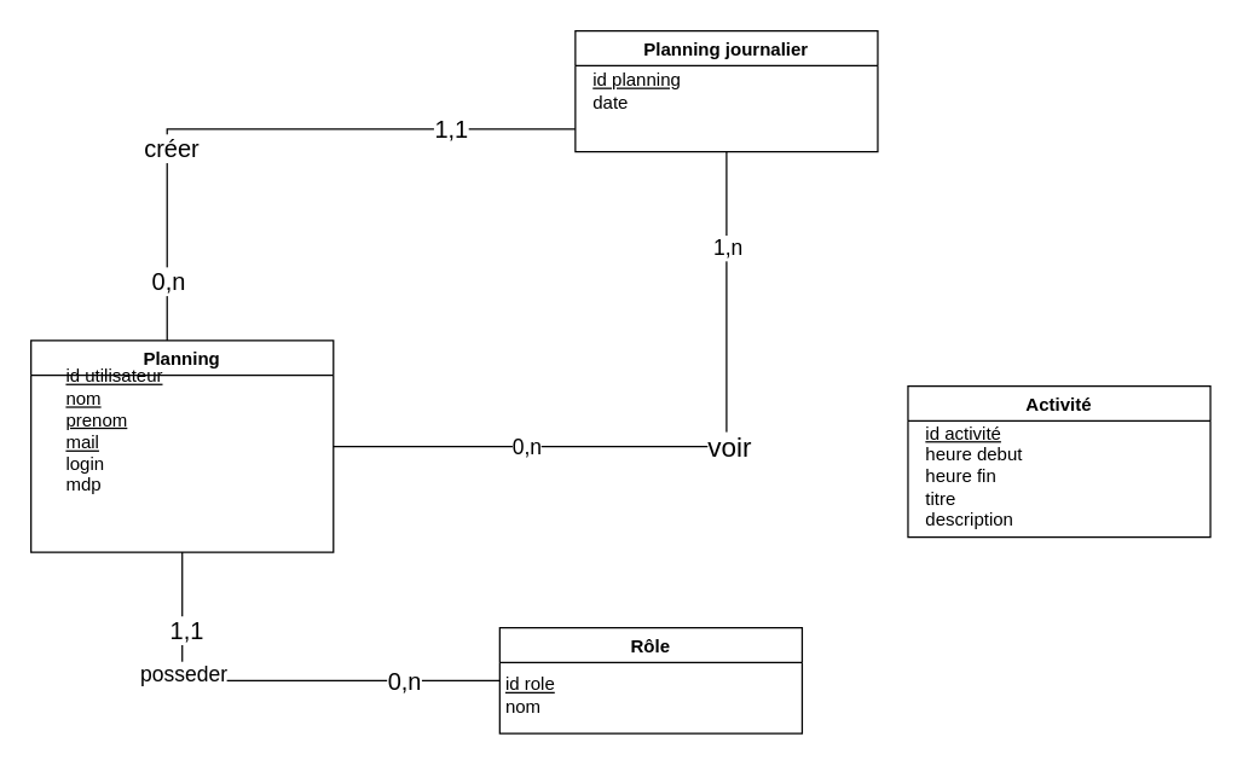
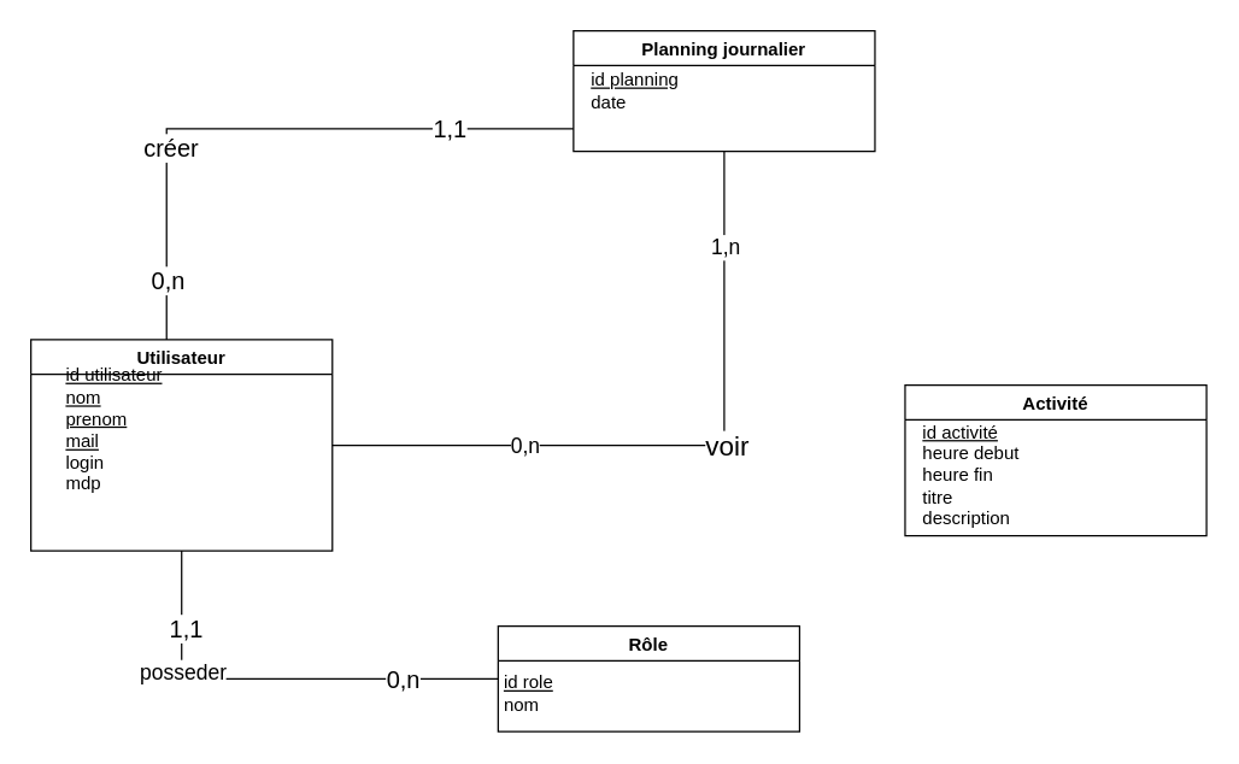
  <mxCell id="0" />
  <mxCell id="1" parent="0" />
  <mxCell id="2" style="edgeStyle=orthogonalEdgeStyle;rounded=0;orthogonalLoop=1;jettySize=auto;html=1;endArrow=none;endFill=0;" edge="1" parent="1" source="14"><mxGeometry relative="1" as="geometry"><mxPoint x="250" y="135" as="sourcePoint" /><mxPoint x="380" y="85" as="targetPoint" /><Array as="points"><mxPoint x="110" y="85" /></Array></mxGeometry></mxCell>
  <mxCell id="3" value="créer" style="edgeLabel;html=1;align=center;verticalAlign=middle;resizable=0;points=[];fontSize=16;" vertex="1" connectable="0" parent="2"><mxGeometry x="-0.374" y="-2" relative="1" as="geometry"><mxPoint as="offset" /></mxGeometry></mxCell>
  <mxCell id="4" value="0,n" style="edgeLabel;html=1;align=center;verticalAlign=middle;resizable=0;points=[];fontSize=16;" vertex="1" connectable="0" parent="2"><mxGeometry x="-0.805" relative="1" as="geometry"><mxPoint as="offset" /></mxGeometry></mxCell>
  <mxCell id="5" value="1,1" style="edgeLabel;html=1;align=center;verticalAlign=middle;resizable=0;points=[];fontSize=16;" vertex="1" connectable="0" parent="2"><mxGeometry x="0.595" y="1" relative="1" as="geometry"><mxPoint as="offset" /></mxGeometry></mxCell>
  <mxCell id="6" style="edgeStyle=orthogonalEdgeStyle;rounded=0;orthogonalLoop=1;jettySize=auto;html=1;exitX=0.5;exitY=1;exitDx=0;exitDy=0;entryX=0;entryY=0.5;entryDx=0;entryDy=0;endArrow=none;endFill=0;" edge="1" parent="1" source="14" target="20"><mxGeometry relative="1" as="geometry" /></mxCell>
  <mxCell id="7" value="posseder" style="edgeLabel;html=1;align=center;verticalAlign=middle;resizable=0;points=[];fontSize=14;" vertex="1" connectable="0" parent="6"><mxGeometry x="0.407" y="1" relative="1" as="geometry"><mxPoint x="-123" y="-4" as="offset" /></mxGeometry></mxCell>
  <mxCell id="8" value="0,n" style="edgeLabel;html=1;align=center;verticalAlign=middle;resizable=0;points=[];fontSize=16;" vertex="1" connectable="0" parent="6"><mxGeometry x="0.564" relative="1" as="geometry"><mxPoint as="offset" /></mxGeometry></mxCell>
  <mxCell id="9" value="1,1" style="edgeLabel;html=1;align=center;verticalAlign=middle;resizable=0;points=[];fontSize=16;" vertex="1" connectable="0" parent="6"><mxGeometry x="-0.657" y="2" relative="1" as="geometry"><mxPoint as="offset" /></mxGeometry></mxCell>
  <mxCell id="10" style="edgeStyle=orthogonalEdgeStyle;rounded=0;orthogonalLoop=1;jettySize=auto;html=1;exitX=1;exitY=0.5;exitDx=0;exitDy=0;entryX=0.5;entryY=1;entryDx=0;entryDy=0;endArrow=none;endFill=0;" edge="1" parent="1" source="14" target="18"><mxGeometry relative="1" as="geometry" /></mxCell>
  <mxCell id="11" value="voir" style="edgeLabel;html=1;align=center;verticalAlign=middle;resizable=0;points=[];fontSize=18;" vertex="1" connectable="0" parent="10"><mxGeometry x="0.3" y="-1" relative="1" as="geometry"><mxPoint y="36" as="offset" /></mxGeometry></mxCell>
  <mxCell id="12" value="0,n" style="edgeLabel;html=1;align=center;verticalAlign=middle;resizable=0;points=[];fontSize=14;" vertex="1" connectable="0" parent="10"><mxGeometry x="-0.44" relative="1" as="geometry"><mxPoint as="offset" /></mxGeometry></mxCell>
  <mxCell id="13" value="1,n" style="edgeLabel;html=1;align=center;verticalAlign=middle;resizable=0;points=[];fontSize=14;" vertex="1" connectable="0" parent="10"><mxGeometry x="0.725" relative="1" as="geometry"><mxPoint as="offset" /></mxGeometry></mxCell>
- <mxCell id="14" value="Planning" style="swimlane;" vertex="1" parent="1"><mxGeometry x="20" y="225" width="200" height="140" as="geometry"><mxRectangle x="310" y="610" width="130" height="23" as="alternateBounds" /></mxGeometry></mxCell>
+ <mxCell id="14" value="Utilisateur" style="swimlane;" vertex="1" parent="1"><mxGeometry x="20" y="225" width="200" height="140" as="geometry"><mxRectangle x="310" y="610" width="130" height="23" as="alternateBounds" /></mxGeometry></mxCell>
  <mxCell id="15" value="&lt;div style=&quot;text-align: left&quot;&gt;&lt;span&gt;&lt;u&gt;id utilisateur&lt;/u&gt;&lt;/span&gt;&lt;/div&gt;&lt;div style=&quot;text-align: left&quot;&gt;&lt;span&gt;&lt;u&gt;nom&lt;/u&gt;&lt;/span&gt;&lt;/div&gt;&lt;div style=&quot;text-align: left&quot;&gt;&lt;span&gt;&lt;u&gt;prenom&lt;/u&gt;&lt;/span&gt;&lt;/div&gt;&lt;div style=&quot;text-align: left&quot;&gt;&lt;span&gt;&lt;u&gt;mail&lt;/u&gt;&lt;/span&gt;&lt;/div&gt;&lt;div style=&quot;text-align: left&quot;&gt;&lt;span&gt;login&lt;/span&gt;&lt;/div&gt;&lt;div style=&quot;text-align: left&quot;&gt;&lt;span&gt;mdp&lt;/span&gt;&lt;/div&gt;" style="text;html=1;align=center;verticalAlign=middle;resizable=0;points=[];autosize=1;strokeColor=none;" vertex="1" parent="14"><mxGeometry x="15" y="15" width="80" height="90" as="geometry" /></mxCell>
  <mxCell id="16" value="Activité" style="swimlane;" vertex="1" parent="1"><mxGeometry x="600" y="255" width="200" height="100" as="geometry" /></mxCell>
  <mxCell id="17" value="&lt;u&gt;id activité&lt;/u&gt;&lt;br&gt;heure debut&lt;br&gt;heure fin&lt;br&gt;&lt;div&gt;&lt;span&gt;titre&lt;/span&gt;&lt;/div&gt;description" style="text;html=1;align=left;verticalAlign=middle;resizable=0;points=[];autosize=1;strokeColor=none;" vertex="1" parent="16"><mxGeometry x="10" y="20" width="80" height="80" as="geometry" /></mxCell>
  <mxCell id="18" value="Planning journalier" style="swimlane;startSize=23;" vertex="1" parent="1"><mxGeometry x="380" y="20" width="200" height="80" as="geometry" /></mxCell>
  <mxCell id="19" value="&lt;u&gt;id planning&lt;/u&gt;&lt;br&gt;date" style="text;html=1;align=left;verticalAlign=middle;resizable=0;points=[];autosize=1;strokeColor=none;" vertex="1" parent="18"><mxGeometry x="10" y="25" width="70" height="30" as="geometry" /></mxCell>
  <mxCell id="20" value="Rôle" style="swimlane;" vertex="1" parent="1"><mxGeometry x="330" y="415" width="200" height="70" as="geometry" /></mxCell>
  <mxCell id="21" value="&lt;div style=&quot;text-align: left&quot;&gt;&lt;span&gt;&lt;u&gt;id role&lt;/u&gt;&lt;/span&gt;&lt;/div&gt;&lt;div style=&quot;text-align: left&quot;&gt;nom&lt;/div&gt;" style="text;html=1;align=center;verticalAlign=middle;resizable=0;points=[];autosize=1;strokeColor=none;" vertex="1" parent="20"><mxGeometry x="-5" y="30" width="50" height="30" as="geometry" /></mxCell>
